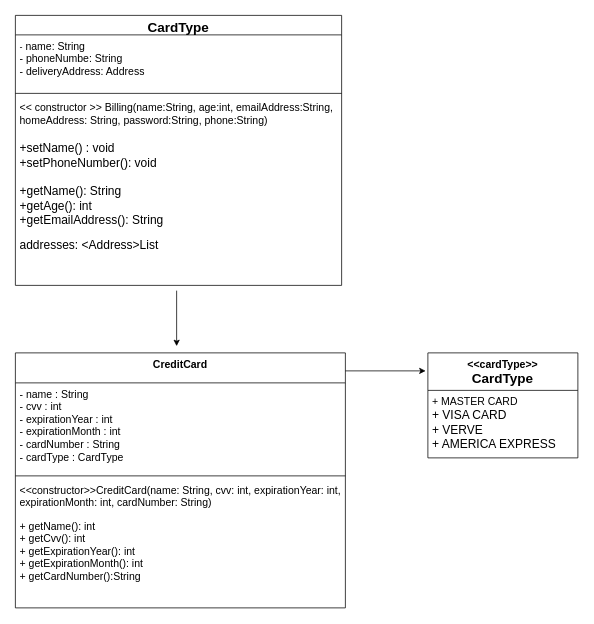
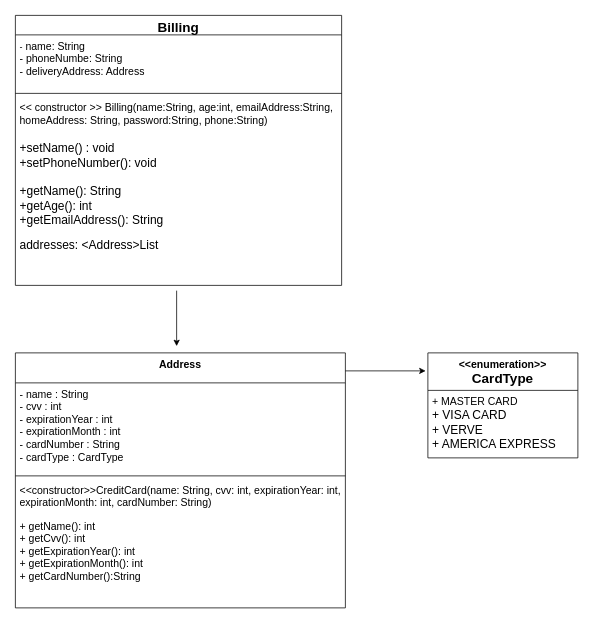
  <mxCell id="0" />
  <mxCell id="1" parent="0" />
- <mxCell id="2" value="&lt;font style=&quot;font-size: 18px;&quot;&gt;CardType&lt;/font&gt;" style="swimlane;fontStyle=1;align=center;verticalAlign=top;childLayout=stackLayout;horizontal=1;startSize=26;horizontalStack=0;resizeParent=1;resizeParentMax=0;resizeLast=0;collapsible=1;marginBottom=0;whiteSpace=wrap;html=1;" parent="1" vertex="1"><mxGeometry x="20" y="20" width="435" height="360" as="geometry" /></mxCell>
+ <mxCell id="2" value="&lt;font style=&quot;font-size: 18px;&quot;&gt;Billing&lt;/font&gt;" style="swimlane;fontStyle=1;align=center;verticalAlign=top;childLayout=stackLayout;horizontal=1;startSize=26;horizontalStack=0;resizeParent=1;resizeParentMax=0;resizeLast=0;collapsible=1;marginBottom=0;whiteSpace=wrap;html=1;" parent="1" vertex="1"><mxGeometry x="20" y="20" width="435" height="360" as="geometry" /></mxCell>
  <mxCell id="3" value="&lt;div&gt;&lt;font style=&quot;&quot;&gt;-&lt;font style=&quot;font-size: 14px;&quot;&gt; name: String&lt;/font&gt;&lt;/font&gt;&lt;/div&gt;&lt;div&gt;&lt;font style=&quot;font-size: 14px;&quot;&gt;- phoneNumbe: String&lt;/font&gt;&lt;/div&gt;&lt;div&gt;&lt;font style=&quot;font-size: 14px;&quot;&gt;- deliveryAddress: Address&lt;/font&gt;&lt;/div&gt;&lt;div&gt;&lt;br&gt;&lt;/div&gt;" style="text;strokeColor=none;fillColor=none;align=left;verticalAlign=top;spacingLeft=4;spacingRight=4;overflow=hidden;rotatable=0;points=[[0,0.5],[1,0.5]];portConstraint=eastwest;whiteSpace=wrap;html=1;" parent="2" vertex="1"><mxGeometry y="26" width="435" height="74" as="geometry" /></mxCell>
  <mxCell id="4" value="" style="line;strokeWidth=1;fillColor=none;align=left;verticalAlign=middle;spacingTop=-1;spacingLeft=3;spacingRight=3;rotatable=0;labelPosition=right;points=[];portConstraint=eastwest;strokeColor=inherit;" parent="2" vertex="1"><mxGeometry y="100" width="435" height="8" as="geometry" /></mxCell>
  <mxCell id="5" value="&lt;font style=&quot;font-size: 14px;&quot;&gt;&amp;lt;&amp;lt; constructor &amp;gt;&amp;gt; Billing(name:String, age:int, emailAddress:String, homeAddress: String, password:String, phone:String)&lt;/font&gt;&lt;div&gt;&lt;span style=&quot;background-color: transparent; color: light-dark(rgb(0, 0, 0), rgb(255, 255, 255));&quot;&gt;&lt;font size=&quot;3&quot;&gt;&lt;br&gt;&lt;/font&gt;&lt;/span&gt;&lt;/div&gt;&lt;div&gt;&lt;span style=&quot;background-color: transparent; color: light-dark(rgb(0, 0, 0), rgb(255, 255, 255));&quot;&gt;&lt;font size=&quot;3&quot;&gt;+setName() : void&lt;/font&gt;&lt;/span&gt;&lt;/div&gt;&lt;div&gt;&lt;span style=&quot;background-color: transparent; color: light-dark(rgb(0, 0, 0), rgb(255, 255, 255));&quot;&gt;&lt;font size=&quot;3&quot;&gt;+setPhoneNumber(): void&lt;/font&gt;&lt;/span&gt;&lt;/div&gt;&lt;div&gt;&lt;span style=&quot;background-color: transparent; color: light-dark(rgb(0, 0, 0), rgb(255, 255, 255));&quot;&gt;&lt;font size=&quot;3&quot;&gt;&lt;br&gt;&lt;/font&gt;&lt;/span&gt;&lt;/div&gt;&lt;div&gt;&lt;span style=&quot;background-color: transparent; color: light-dark(rgb(0, 0, 0), rgb(255, 255, 255));&quot;&gt;&lt;font size=&quot;3&quot;&gt;+getName(): String&lt;/font&gt;&lt;/span&gt;&lt;/div&gt;&lt;div&gt;&lt;span style=&quot;background-color: transparent; color: light-dark(rgb(0, 0, 0), rgb(255, 255, 255));&quot;&gt;&lt;font size=&quot;3&quot;&gt;+getAge(): int&lt;/font&gt;&lt;/span&gt;&lt;/div&gt;&lt;div&gt;&lt;div&gt;&lt;span style=&quot;background-color: transparent; color: light-dark(rgb(0, 0, 0), rgb(255, 255, 255));&quot;&gt;&lt;font size=&quot;3&quot;&gt;+getEmailAddress(): String&lt;/font&gt;&lt;/span&gt;&lt;/div&gt;&lt;div&gt;&lt;br&gt;&lt;/div&gt;&lt;/div&gt;&lt;div&gt;&lt;span style=&quot;background-color: transparent; color: light-dark(rgb(0, 0, 0), rgb(255, 255, 255));&quot;&gt;&lt;font size=&quot;3&quot;&gt;addresses: &amp;lt;Address&amp;gt;List&lt;/font&gt;&lt;/span&gt;&lt;/div&gt;" style="text;strokeColor=none;fillColor=none;align=left;verticalAlign=top;spacingLeft=4;spacingRight=4;overflow=hidden;rotatable=0;points=[[0,0.5],[1,0.5]];portConstraint=eastwest;whiteSpace=wrap;html=1;" parent="2" vertex="1"><mxGeometry y="108" width="435" height="252" as="geometry" /></mxCell>
- <mxCell id="6" value="&lt;span style=&quot;font-size: 14px;&quot;&gt;CreditCard&lt;/span&gt;" style="swimlane;fontStyle=1;align=center;verticalAlign=top;childLayout=stackLayout;horizontal=1;startSize=40;horizontalStack=0;resizeParent=1;resizeParentMax=0;resizeLast=0;collapsible=1;marginBottom=0;whiteSpace=wrap;html=1;" parent="1" vertex="1"><mxGeometry x="20" y="470" width="440" height="340" as="geometry" /></mxCell>
+ <mxCell id="6" value="&lt;span style=&quot;font-size: 14px;&quot;&gt;Address&lt;/span&gt;" style="swimlane;fontStyle=1;align=center;verticalAlign=top;childLayout=stackLayout;horizontal=1;startSize=40;horizontalStack=0;resizeParent=1;resizeParentMax=0;resizeLast=0;collapsible=1;marginBottom=0;whiteSpace=wrap;html=1;" parent="1" vertex="1"><mxGeometry x="20" y="470" width="440" height="340" as="geometry" /></mxCell>
  <mxCell id="7" value="&lt;div&gt;&lt;font style=&quot;font-size: 14px;&quot;&gt;- name : String&lt;/font&gt;&lt;/div&gt;&lt;font style=&quot;font-size: 14px;&quot;&gt;- cvv : int&lt;/font&gt;&lt;div&gt;&lt;span style=&quot;font-size: 14px;&quot;&gt;- expirationYear : int&lt;/span&gt;&lt;/div&gt;&lt;div&gt;&lt;span style=&quot;font-size: 14px;&quot;&gt;-&amp;nbsp;&lt;/span&gt;&lt;span style=&quot;font-size: 14px;&quot;&gt;expirationMonth&amp;nbsp;&lt;/span&gt;&lt;span style=&quot;font-size: 14px;&quot;&gt;: int&lt;/span&gt;&lt;/div&gt;&lt;div&gt;&lt;span style=&quot;font-size: 14px;&quot;&gt;- cardNumber : String&lt;/span&gt;&lt;/div&gt;&lt;div&gt;&lt;span style=&quot;font-size: 14px;&quot;&gt;- cardType : CardType&lt;/span&gt;&lt;/div&gt;" style="text;strokeColor=none;fillColor=none;align=left;verticalAlign=top;spacingLeft=4;spacingRight=4;overflow=hidden;rotatable=0;points=[[0,0.5],[1,0.5]];portConstraint=eastwest;whiteSpace=wrap;html=1;" parent="6" vertex="1"><mxGeometry y="40" width="440" height="120" as="geometry" /></mxCell>
  <mxCell id="8" value="" style="line;strokeWidth=1;fillColor=none;align=left;verticalAlign=middle;spacingTop=-1;spacingLeft=3;spacingRight=3;rotatable=0;labelPosition=right;points=[];portConstraint=eastwest;strokeColor=inherit;" parent="6" vertex="1"><mxGeometry y="160" width="440" height="8" as="geometry" /></mxCell>
  <mxCell id="9" value="&lt;font style=&quot;font-size: 14px;&quot;&gt;&amp;lt;&amp;lt;constructor&amp;gt;&amp;gt;CreditCard(name: String, cvv: int, expirationYear: int, expirationMonth: int, cardNumber: String&lt;/font&gt;&lt;span style=&quot;font-size: 14px; background-color: transparent; color: light-dark(rgb(0, 0, 0), rgb(255, 255, 255));&quot;&gt;)&lt;/span&gt;&lt;div&gt;&lt;div&gt;&lt;br&gt;&lt;/div&gt;&lt;div&gt;&lt;div&gt;&lt;font style=&quot;font-size: 14px;&quot;&gt;+ getName(): int&lt;div style=&quot;font-size: 12px;&quot;&gt;&lt;font style=&quot;font-size: 14px;&quot;&gt;+ getCvv(): int&lt;/font&gt;&lt;/div&gt;&lt;div style=&quot;font-size: 12px;&quot;&gt;&lt;font style=&quot;font-size: 14px;&quot;&gt;+ getExpirationYear(): int&lt;/font&gt;&lt;/div&gt;&lt;div style=&quot;font-size: 12px;&quot;&gt;&lt;font style=&quot;font-size: 14px;&quot;&gt;+ getExpirationMonth(): int&lt;/font&gt;&lt;/div&gt;&lt;div style=&quot;font-size: 12px;&quot;&gt;&lt;font style=&quot;font-size: 14px;&quot;&gt;+ getC&lt;/font&gt;&lt;span style=&quot;font-size: 14px; background-color: transparent; color: light-dark(rgb(0, 0, 0), rgb(255, 255, 255));&quot;&gt;ardNumber():String&lt;/span&gt;&lt;/div&gt;&lt;/font&gt;&lt;/div&gt;&lt;div&gt;&lt;br&gt;&lt;/div&gt;&lt;/div&gt;&lt;/div&gt;" style="text;strokeColor=none;fillColor=none;align=left;verticalAlign=top;spacingLeft=4;spacingRight=4;overflow=hidden;rotatable=0;points=[[0,0.5],[1,0.5]];portConstraint=eastwest;whiteSpace=wrap;html=1;" parent="6" vertex="1"><mxGeometry y="168" width="440" height="172" as="geometry" /></mxCell>
- <mxCell id="10" value="&lt;font style=&quot;font-size: 14px;&quot;&gt;&amp;lt;&amp;lt;cardType&amp;gt;&amp;gt;&lt;/font&gt;&lt;div&gt;&lt;span style=&quot;font-size: 18px;&quot;&gt;CardType&lt;/span&gt;&lt;/div&gt;" style="swimlane;fontStyle=1;align=center;verticalAlign=top;childLayout=stackLayout;horizontal=1;startSize=50;horizontalStack=0;resizeParent=1;resizeParentMax=0;resizeLast=0;collapsible=1;marginBottom=0;whiteSpace=wrap;html=1;" parent="1" vertex="1"><mxGeometry x="570" y="470" width="200" height="140" as="geometry" /></mxCell>
+ <mxCell id="10" value="&lt;font style=&quot;font-size: 14px;&quot;&gt;&amp;lt;&amp;lt;enumeration&amp;gt;&amp;gt;&lt;/font&gt;&lt;div&gt;&lt;span style=&quot;font-size: 18px;&quot;&gt;CardType&lt;/span&gt;&lt;/div&gt;" style="swimlane;fontStyle=1;align=center;verticalAlign=top;childLayout=stackLayout;horizontal=1;startSize=50;horizontalStack=0;resizeParent=1;resizeParentMax=0;resizeLast=0;collapsible=1;marginBottom=0;whiteSpace=wrap;html=1;" parent="1" vertex="1"><mxGeometry x="570" y="470" width="200" height="140" as="geometry" /></mxCell>
  <mxCell id="11" value="&lt;font style=&quot;font-size: 14px;&quot;&gt;+ MASTER CARD&lt;/font&gt;&lt;div&gt;&lt;font size=&quot;3&quot;&gt;+ VISA CARD&lt;/font&gt;&lt;/div&gt;&lt;div&gt;&lt;font size=&quot;3&quot;&gt;+ VERVE&lt;/font&gt;&lt;/div&gt;&lt;div&gt;&lt;font size=&quot;3&quot;&gt;+ AMERICA EXPRESS&lt;/font&gt;&lt;/div&gt;&lt;div&gt;&lt;br&gt;&lt;/div&gt;" style="text;strokeColor=none;fillColor=none;align=left;verticalAlign=top;spacingLeft=4;spacingRight=4;overflow=hidden;rotatable=0;points=[[0,0.5],[1,0.5]];portConstraint=eastwest;whiteSpace=wrap;html=1;" parent="10" vertex="1"><mxGeometry y="50" width="200" height="90" as="geometry" /></mxCell>
  <mxCell id="12" value="" style="endArrow=classic;html=1;rounded=0;" parent="1" edge="1"><mxGeometry width="50" height="50" relative="1" as="geometry"><mxPoint x="235" y="387" as="sourcePoint" /><mxPoint x="235" y="461" as="targetPoint" /></mxGeometry></mxCell>
  <mxCell id="13" value="" style="endArrow=classic;html=1;rounded=0;" parent="1" edge="1"><mxGeometry width="50" height="50" relative="1" as="geometry"><mxPoint x="460" y="494" as="sourcePoint" /><mxPoint x="567" y="494" as="targetPoint" /></mxGeometry></mxCell>
